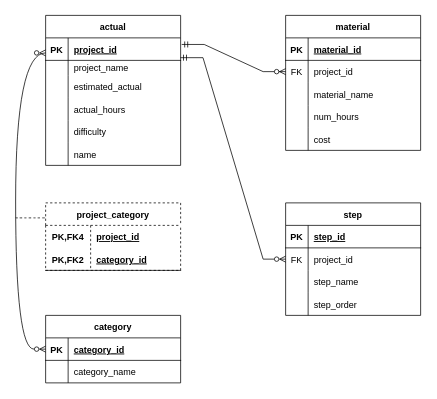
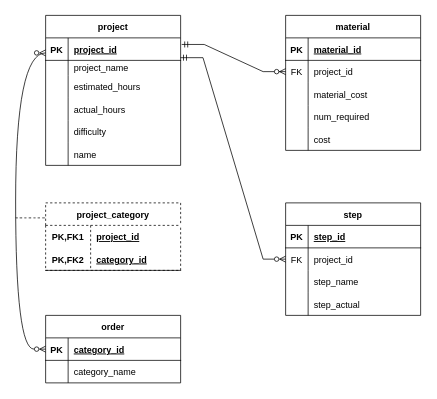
  <mxCell id="0" />
  <mxCell id="1" parent="0" />
- <mxCell id="2" value="actual" style="shape=table;startSize=30;container=1;collapsible=1;childLayout=tableLayout;fixedRows=1;rowLines=0;fontStyle=1;align=center;resizeLast=1;" parent="1" vertex="1"><mxGeometry x="60" y="20" width="180" height="200" as="geometry" /></mxCell>
+ <mxCell id="2" value="project" style="shape=table;startSize=30;container=1;collapsible=1;childLayout=tableLayout;fixedRows=1;rowLines=0;fontStyle=1;align=center;resizeLast=1;" parent="1" vertex="1"><mxGeometry x="60" y="20" width="180" height="200" as="geometry" /></mxCell>
  <mxCell id="3" value="" style="shape=tableRow;horizontal=0;startSize=0;swimlaneHead=0;swimlaneBody=0;fillColor=none;collapsible=0;dropTarget=0;points=[[0,0.5],[1,0.5]];portConstraint=eastwest;top=0;left=0;right=0;bottom=1;" parent="2" vertex="1"><mxGeometry y="30" width="180" height="30" as="geometry" /></mxCell>
  <mxCell id="4" value="PK" style="shape=partialRectangle;connectable=0;fillColor=none;top=0;left=0;bottom=0;right=0;fontStyle=1;overflow=hidden;" parent="3" vertex="1"><mxGeometry width="30" height="30" as="geometry"><mxRectangle width="30" height="30" as="alternateBounds" /></mxGeometry></mxCell>
  <mxCell id="5" value="project_id" style="shape=partialRectangle;connectable=0;fillColor=none;top=0;left=0;bottom=0;right=0;align=left;spacingLeft=6;fontStyle=5;overflow=hidden;" parent="3" vertex="1"><mxGeometry x="30" width="150" height="30" as="geometry"><mxRectangle width="150" height="30" as="alternateBounds" /></mxGeometry></mxCell>
  <mxCell id="6" value="" style="shape=tableRow;horizontal=0;startSize=0;swimlaneHead=0;swimlaneBody=0;fillColor=none;collapsible=0;dropTarget=0;points=[[0,0.5],[1,0.5]];portConstraint=eastwest;top=0;left=0;right=0;bottom=0;" parent="2" vertex="1"><mxGeometry y="60" width="180" height="20" as="geometry" /></mxCell>
  <mxCell id="7" value="" style="shape=partialRectangle;connectable=0;fillColor=none;top=0;left=0;bottom=0;right=0;editable=1;overflow=hidden;" parent="6" vertex="1"><mxGeometry width="30" height="20" as="geometry"><mxRectangle width="30" height="20" as="alternateBounds" /></mxGeometry></mxCell>
  <mxCell id="8" value="project_name" style="shape=partialRectangle;connectable=0;fillColor=none;top=0;left=0;bottom=0;right=0;align=left;spacingLeft=6;overflow=hidden;" parent="6" vertex="1"><mxGeometry x="30" width="150" height="20" as="geometry"><mxRectangle width="150" height="20" as="alternateBounds" /></mxGeometry></mxCell>
  <mxCell id="9" value="" style="shape=tableRow;horizontal=0;startSize=0;swimlaneHead=0;swimlaneBody=0;fillColor=none;collapsible=0;dropTarget=0;points=[[0,0.5],[1,0.5]];portConstraint=eastwest;top=0;left=0;right=0;bottom=0;" parent="2" vertex="1"><mxGeometry y="80" width="180" height="30" as="geometry" /></mxCell>
  <mxCell id="10" value="" style="shape=partialRectangle;connectable=0;fillColor=none;top=0;left=0;bottom=0;right=0;editable=1;overflow=hidden;" parent="9" vertex="1"><mxGeometry width="30" height="30" as="geometry"><mxRectangle width="30" height="30" as="alternateBounds" /></mxGeometry></mxCell>
- <mxCell id="11" value="estimated_actual" style="shape=partialRectangle;connectable=0;fillColor=none;top=0;left=0;bottom=0;right=0;align=left;spacingLeft=6;overflow=hidden;" parent="9" vertex="1"><mxGeometry x="30" width="150" height="30" as="geometry"><mxRectangle width="150" height="30" as="alternateBounds" /></mxGeometry></mxCell>
+ <mxCell id="11" value="estimated_hours" style="shape=partialRectangle;connectable=0;fillColor=none;top=0;left=0;bottom=0;right=0;align=left;spacingLeft=6;overflow=hidden;" parent="9" vertex="1"><mxGeometry x="30" width="150" height="30" as="geometry"><mxRectangle width="150" height="30" as="alternateBounds" /></mxGeometry></mxCell>
  <mxCell id="12" value="" style="shape=tableRow;horizontal=0;startSize=0;swimlaneHead=0;swimlaneBody=0;fillColor=none;collapsible=0;dropTarget=0;points=[[0,0.5],[1,0.5]];portConstraint=eastwest;top=0;left=0;right=0;bottom=0;" parent="2" vertex="1"><mxGeometry y="110" width="180" height="30" as="geometry" /></mxCell>
  <mxCell id="13" value="" style="shape=partialRectangle;connectable=0;fillColor=none;top=0;left=0;bottom=0;right=0;editable=1;overflow=hidden;" parent="12" vertex="1"><mxGeometry width="30" height="30" as="geometry"><mxRectangle width="30" height="30" as="alternateBounds" /></mxGeometry></mxCell>
  <mxCell id="14" value="actual_hours" style="shape=partialRectangle;connectable=0;fillColor=none;top=0;left=0;bottom=0;right=0;align=left;spacingLeft=6;overflow=hidden;" parent="12" vertex="1"><mxGeometry x="30" width="150" height="30" as="geometry"><mxRectangle width="150" height="30" as="alternateBounds" /></mxGeometry></mxCell>
  <mxCell id="15" style="shape=tableRow;horizontal=0;startSize=0;swimlaneHead=0;swimlaneBody=0;fillColor=none;collapsible=0;dropTarget=0;points=[[0,0.5],[1,0.5]];portConstraint=eastwest;top=0;left=0;right=0;bottom=0;" parent="2" vertex="1"><mxGeometry y="140" width="180" height="30" as="geometry" /></mxCell>
  <mxCell id="16" style="shape=partialRectangle;connectable=0;fillColor=none;top=0;left=0;bottom=0;right=0;editable=1;overflow=hidden;" parent="15" vertex="1"><mxGeometry width="30" height="30" as="geometry"><mxRectangle width="30" height="30" as="alternateBounds" /></mxGeometry></mxCell>
  <mxCell id="17" value="difficulty" style="shape=partialRectangle;connectable=0;fillColor=none;top=0;left=0;bottom=0;right=0;align=left;spacingLeft=6;overflow=hidden;" parent="15" vertex="1"><mxGeometry x="30" width="150" height="30" as="geometry"><mxRectangle width="150" height="30" as="alternateBounds" /></mxGeometry></mxCell>
  <mxCell id="18" style="shape=tableRow;horizontal=0;startSize=0;swimlaneHead=0;swimlaneBody=0;fillColor=none;collapsible=0;dropTarget=0;points=[[0,0.5],[1,0.5]];portConstraint=eastwest;top=0;left=0;right=0;bottom=0;" parent="2" vertex="1"><mxGeometry y="170" width="180" height="30" as="geometry" /></mxCell>
  <mxCell id="19" style="shape=partialRectangle;connectable=0;fillColor=none;top=0;left=0;bottom=0;right=0;editable=1;overflow=hidden;" parent="18" vertex="1"><mxGeometry width="30" height="30" as="geometry"><mxRectangle width="30" height="30" as="alternateBounds" /></mxGeometry></mxCell>
  <mxCell id="20" value="name" style="shape=partialRectangle;connectable=0;fillColor=none;top=0;left=0;bottom=0;right=0;align=left;spacingLeft=6;overflow=hidden;" parent="18" vertex="1"><mxGeometry x="30" width="150" height="30" as="geometry"><mxRectangle width="150" height="30" as="alternateBounds" /></mxGeometry></mxCell>
  <mxCell id="21" value="project_category" style="shape=table;startSize=30;container=1;collapsible=1;childLayout=tableLayout;fixedRows=1;rowLines=0;fontStyle=1;align=center;resizeLast=1;dashed=1;" parent="1" vertex="1"><mxGeometry x="60" y="270" width="180" height="90" as="geometry" /></mxCell>
  <mxCell id="22" value="" style="shape=tableRow;horizontal=0;startSize=0;swimlaneHead=0;swimlaneBody=0;fillColor=none;collapsible=0;dropTarget=0;points=[[0,0.5],[1,0.5]];portConstraint=eastwest;top=0;left=0;right=0;bottom=0;" parent="21" vertex="1"><mxGeometry y="30" width="180" height="30" as="geometry" /></mxCell>
- <mxCell id="23" value="PK,FK4" style="shape=partialRectangle;connectable=0;fillColor=none;top=0;left=0;bottom=0;right=0;fontStyle=1;overflow=hidden;" parent="22" vertex="1"><mxGeometry width="60" height="30" as="geometry"><mxRectangle width="60" height="30" as="alternateBounds" /></mxGeometry></mxCell>
+ <mxCell id="23" value="PK,FK1" style="shape=partialRectangle;connectable=0;fillColor=none;top=0;left=0;bottom=0;right=0;fontStyle=1;overflow=hidden;" parent="22" vertex="1"><mxGeometry width="60" height="30" as="geometry"><mxRectangle width="60" height="30" as="alternateBounds" /></mxGeometry></mxCell>
  <mxCell id="24" value="project_id" style="shape=partialRectangle;connectable=0;fillColor=none;top=0;left=0;bottom=0;right=0;align=left;spacingLeft=6;fontStyle=5;overflow=hidden;" parent="22" vertex="1"><mxGeometry x="60" width="120" height="30" as="geometry"><mxRectangle width="120" height="30" as="alternateBounds" /></mxGeometry></mxCell>
  <mxCell id="25" value="" style="shape=tableRow;horizontal=0;startSize=0;swimlaneHead=0;swimlaneBody=0;fillColor=none;collapsible=0;dropTarget=0;points=[[0,0.5],[1,0.5]];portConstraint=eastwest;top=0;left=0;right=0;bottom=1;" parent="21" vertex="1"><mxGeometry y="60" width="180" height="30" as="geometry" /></mxCell>
  <mxCell id="26" value="PK,FK2" style="shape=partialRectangle;connectable=0;fillColor=none;top=0;left=0;bottom=0;right=0;fontStyle=1;overflow=hidden;" parent="25" vertex="1"><mxGeometry width="60" height="30" as="geometry"><mxRectangle width="60" height="30" as="alternateBounds" /></mxGeometry></mxCell>
  <mxCell id="27" value="category_id" style="shape=partialRectangle;connectable=0;fillColor=none;top=0;left=0;bottom=0;right=0;align=left;spacingLeft=6;fontStyle=5;overflow=hidden;" parent="25" vertex="1"><mxGeometry x="60" width="120" height="30" as="geometry"><mxRectangle width="120" height="30" as="alternateBounds" /></mxGeometry></mxCell>
  <mxCell id="28" value="material" style="shape=table;startSize=30;container=1;collapsible=1;childLayout=tableLayout;fixedRows=1;rowLines=0;fontStyle=1;align=center;resizeLast=1;" parent="1" vertex="1"><mxGeometry x="380" y="20" width="180" height="180" as="geometry" /></mxCell>
  <mxCell id="29" value="" style="shape=tableRow;horizontal=0;startSize=0;swimlaneHead=0;swimlaneBody=0;fillColor=none;collapsible=0;dropTarget=0;points=[[0,0.5],[1,0.5]];portConstraint=eastwest;top=0;left=0;right=0;bottom=1;" parent="28" vertex="1"><mxGeometry y="30" width="180" height="30" as="geometry" /></mxCell>
  <mxCell id="30" value="PK" style="shape=partialRectangle;connectable=0;fillColor=none;top=0;left=0;bottom=0;right=0;fontStyle=1;overflow=hidden;" parent="29" vertex="1"><mxGeometry width="30" height="30" as="geometry"><mxRectangle width="30" height="30" as="alternateBounds" /></mxGeometry></mxCell>
  <mxCell id="31" value="material_id" style="shape=partialRectangle;connectable=0;fillColor=none;top=0;left=0;bottom=0;right=0;align=left;spacingLeft=6;fontStyle=5;overflow=hidden;" parent="29" vertex="1"><mxGeometry x="30" width="150" height="30" as="geometry"><mxRectangle width="150" height="30" as="alternateBounds" /></mxGeometry></mxCell>
  <mxCell id="32" value="" style="shape=tableRow;horizontal=0;startSize=0;swimlaneHead=0;swimlaneBody=0;fillColor=none;collapsible=0;dropTarget=0;points=[[0,0.5],[1,0.5]];portConstraint=eastwest;top=0;left=0;right=0;bottom=0;" parent="28" vertex="1"><mxGeometry y="60" width="180" height="30" as="geometry" /></mxCell>
  <mxCell id="33" value="FK" style="shape=partialRectangle;connectable=0;fillColor=none;top=0;left=0;bottom=0;right=0;editable=1;overflow=hidden;" parent="32" vertex="1"><mxGeometry width="30" height="30" as="geometry"><mxRectangle width="30" height="30" as="alternateBounds" /></mxGeometry></mxCell>
  <mxCell id="34" value="project_id" style="shape=partialRectangle;connectable=0;fillColor=none;top=0;left=0;bottom=0;right=0;align=left;spacingLeft=6;overflow=hidden;" parent="32" vertex="1"><mxGeometry x="30" width="150" height="30" as="geometry"><mxRectangle width="150" height="30" as="alternateBounds" /></mxGeometry></mxCell>
  <mxCell id="35" value="" style="shape=tableRow;horizontal=0;startSize=0;swimlaneHead=0;swimlaneBody=0;fillColor=none;collapsible=0;dropTarget=0;points=[[0,0.5],[1,0.5]];portConstraint=eastwest;top=0;left=0;right=0;bottom=0;" parent="28" vertex="1"><mxGeometry y="90" width="180" height="30" as="geometry" /></mxCell>
  <mxCell id="36" value="" style="shape=partialRectangle;connectable=0;fillColor=none;top=0;left=0;bottom=0;right=0;editable=1;overflow=hidden;" parent="35" vertex="1"><mxGeometry width="30" height="30" as="geometry"><mxRectangle width="30" height="30" as="alternateBounds" /></mxGeometry></mxCell>
- <mxCell id="37" value="material_name" style="shape=partialRectangle;connectable=0;fillColor=none;top=0;left=0;bottom=0;right=0;align=left;spacingLeft=6;overflow=hidden;" parent="35" vertex="1"><mxGeometry x="30" width="150" height="30" as="geometry"><mxRectangle width="150" height="30" as="alternateBounds" /></mxGeometry></mxCell>
+ <mxCell id="37" value="material_cost" style="shape=partialRectangle;connectable=0;fillColor=none;top=0;left=0;bottom=0;right=0;align=left;spacingLeft=6;overflow=hidden;" parent="35" vertex="1"><mxGeometry x="30" width="150" height="30" as="geometry"><mxRectangle width="150" height="30" as="alternateBounds" /></mxGeometry></mxCell>
  <mxCell id="38" value="" style="shape=tableRow;horizontal=0;startSize=0;swimlaneHead=0;swimlaneBody=0;fillColor=none;collapsible=0;dropTarget=0;points=[[0,0.5],[1,0.5]];portConstraint=eastwest;top=0;left=0;right=0;bottom=0;" parent="28" vertex="1"><mxGeometry y="120" width="180" height="30" as="geometry" /></mxCell>
  <mxCell id="39" value="" style="shape=partialRectangle;connectable=0;fillColor=none;top=0;left=0;bottom=0;right=0;editable=1;overflow=hidden;" parent="38" vertex="1"><mxGeometry width="30" height="30" as="geometry"><mxRectangle width="30" height="30" as="alternateBounds" /></mxGeometry></mxCell>
- <mxCell id="40" value="num_hours" style="shape=partialRectangle;connectable=0;fillColor=none;top=0;left=0;bottom=0;right=0;align=left;spacingLeft=6;overflow=hidden;" parent="38" vertex="1"><mxGeometry x="30" width="150" height="30" as="geometry"><mxRectangle width="150" height="30" as="alternateBounds" /></mxGeometry></mxCell>
+ <mxCell id="40" value="num_required" style="shape=partialRectangle;connectable=0;fillColor=none;top=0;left=0;bottom=0;right=0;align=left;spacingLeft=6;overflow=hidden;" parent="38" vertex="1"><mxGeometry x="30" width="150" height="30" as="geometry"><mxRectangle width="150" height="30" as="alternateBounds" /></mxGeometry></mxCell>
  <mxCell id="41" style="shape=tableRow;horizontal=0;startSize=0;swimlaneHead=0;swimlaneBody=0;fillColor=none;collapsible=0;dropTarget=0;points=[[0,0.5],[1,0.5]];portConstraint=eastwest;top=0;left=0;right=0;bottom=0;" parent="28" vertex="1"><mxGeometry y="150" width="180" height="30" as="geometry" /></mxCell>
  <mxCell id="42" style="shape=partialRectangle;connectable=0;fillColor=none;top=0;left=0;bottom=0;right=0;editable=1;overflow=hidden;" parent="41" vertex="1"><mxGeometry width="30" height="30" as="geometry"><mxRectangle width="30" height="30" as="alternateBounds" /></mxGeometry></mxCell>
  <mxCell id="43" value="cost" style="shape=partialRectangle;connectable=0;fillColor=none;top=0;left=0;bottom=0;right=0;align=left;spacingLeft=6;overflow=hidden;" parent="41" vertex="1"><mxGeometry x="30" width="150" height="30" as="geometry"><mxRectangle width="150" height="30" as="alternateBounds" /></mxGeometry></mxCell>
- <mxCell id="44" value="category" style="shape=table;startSize=30;container=1;collapsible=1;childLayout=tableLayout;fixedRows=1;rowLines=0;fontStyle=1;align=center;resizeLast=1;" parent="1" vertex="1"><mxGeometry x="60" y="420" width="180" height="90" as="geometry" /></mxCell>
+ <mxCell id="44" value="order" style="shape=table;startSize=30;container=1;collapsible=1;childLayout=tableLayout;fixedRows=1;rowLines=0;fontStyle=1;align=center;resizeLast=1;" parent="1" vertex="1"><mxGeometry x="60" y="420" width="180" height="90" as="geometry" /></mxCell>
  <mxCell id="45" value="" style="shape=tableRow;horizontal=0;startSize=0;swimlaneHead=0;swimlaneBody=0;fillColor=none;collapsible=0;dropTarget=0;points=[[0,0.5],[1,0.5]];portConstraint=eastwest;top=0;left=0;right=0;bottom=1;" parent="44" vertex="1"><mxGeometry y="30" width="180" height="30" as="geometry" /></mxCell>
  <mxCell id="46" value="PK" style="shape=partialRectangle;connectable=0;fillColor=none;top=0;left=0;bottom=0;right=0;fontStyle=1;overflow=hidden;" parent="45" vertex="1"><mxGeometry width="30" height="30" as="geometry"><mxRectangle width="30" height="30" as="alternateBounds" /></mxGeometry></mxCell>
  <mxCell id="47" value="category_id" style="shape=partialRectangle;connectable=0;fillColor=none;top=0;left=0;bottom=0;right=0;align=left;spacingLeft=6;fontStyle=5;overflow=hidden;" parent="45" vertex="1"><mxGeometry x="30" width="150" height="30" as="geometry"><mxRectangle width="150" height="30" as="alternateBounds" /></mxGeometry></mxCell>
  <mxCell id="48" value="" style="shape=tableRow;horizontal=0;startSize=0;swimlaneHead=0;swimlaneBody=0;fillColor=none;collapsible=0;dropTarget=0;points=[[0,0.5],[1,0.5]];portConstraint=eastwest;top=0;left=0;right=0;bottom=0;" parent="44" vertex="1"><mxGeometry y="60" width="180" height="30" as="geometry" /></mxCell>
  <mxCell id="49" value="" style="shape=partialRectangle;connectable=0;fillColor=none;top=0;left=0;bottom=0;right=0;editable=1;overflow=hidden;" parent="48" vertex="1"><mxGeometry width="30" height="30" as="geometry"><mxRectangle width="30" height="30" as="alternateBounds" /></mxGeometry></mxCell>
  <mxCell id="50" value="category_name" style="shape=partialRectangle;connectable=0;fillColor=none;top=0;left=0;bottom=0;right=0;align=left;spacingLeft=6;overflow=hidden;" parent="48" vertex="1"><mxGeometry x="30" width="150" height="30" as="geometry"><mxRectangle width="150" height="30" as="alternateBounds" /></mxGeometry></mxCell>
  <mxCell id="51" value="step" style="shape=table;startSize=30;container=1;collapsible=1;childLayout=tableLayout;fixedRows=1;rowLines=0;fontStyle=1;align=center;resizeLast=1;" parent="1" vertex="1"><mxGeometry x="380" y="270" width="180" height="150" as="geometry" /></mxCell>
  <mxCell id="52" value="" style="shape=tableRow;horizontal=0;startSize=0;swimlaneHead=0;swimlaneBody=0;fillColor=none;collapsible=0;dropTarget=0;points=[[0,0.5],[1,0.5]];portConstraint=eastwest;top=0;left=0;right=0;bottom=1;" parent="51" vertex="1"><mxGeometry y="30" width="180" height="30" as="geometry" /></mxCell>
  <mxCell id="53" value="PK" style="shape=partialRectangle;connectable=0;fillColor=none;top=0;left=0;bottom=0;right=0;fontStyle=1;overflow=hidden;" parent="52" vertex="1"><mxGeometry width="30" height="30" as="geometry"><mxRectangle width="30" height="30" as="alternateBounds" /></mxGeometry></mxCell>
  <mxCell id="54" value="step_id" style="shape=partialRectangle;connectable=0;fillColor=none;top=0;left=0;bottom=0;right=0;align=left;spacingLeft=6;fontStyle=5;overflow=hidden;" parent="52" vertex="1"><mxGeometry x="30" width="150" height="30" as="geometry"><mxRectangle width="150" height="30" as="alternateBounds" /></mxGeometry></mxCell>
  <mxCell id="55" value="" style="shape=tableRow;horizontal=0;startSize=0;swimlaneHead=0;swimlaneBody=0;fillColor=none;collapsible=0;dropTarget=0;points=[[0,0.5],[1,0.5]];portConstraint=eastwest;top=0;left=0;right=0;bottom=0;" parent="51" vertex="1"><mxGeometry y="60" width="180" height="30" as="geometry" /></mxCell>
  <mxCell id="56" value="FK" style="shape=partialRectangle;connectable=0;fillColor=none;top=0;left=0;bottom=0;right=0;editable=1;overflow=hidden;" parent="55" vertex="1"><mxGeometry width="30" height="30" as="geometry"><mxRectangle width="30" height="30" as="alternateBounds" /></mxGeometry></mxCell>
  <mxCell id="57" value="project_id" style="shape=partialRectangle;connectable=0;fillColor=none;top=0;left=0;bottom=0;right=0;align=left;spacingLeft=6;overflow=hidden;" parent="55" vertex="1"><mxGeometry x="30" width="150" height="30" as="geometry"><mxRectangle width="150" height="30" as="alternateBounds" /></mxGeometry></mxCell>
  <mxCell id="58" value="" style="shape=tableRow;horizontal=0;startSize=0;swimlaneHead=0;swimlaneBody=0;fillColor=none;collapsible=0;dropTarget=0;points=[[0,0.5],[1,0.5]];portConstraint=eastwest;top=0;left=0;right=0;bottom=0;" parent="51" vertex="1"><mxGeometry y="90" width="180" height="30" as="geometry" /></mxCell>
  <mxCell id="59" value="" style="shape=partialRectangle;connectable=0;fillColor=none;top=0;left=0;bottom=0;right=0;editable=1;overflow=hidden;" parent="58" vertex="1"><mxGeometry width="30" height="30" as="geometry"><mxRectangle width="30" height="30" as="alternateBounds" /></mxGeometry></mxCell>
  <mxCell id="60" value="step_name" style="shape=partialRectangle;connectable=0;fillColor=none;top=0;left=0;bottom=0;right=0;align=left;spacingLeft=6;overflow=hidden;" parent="58" vertex="1"><mxGeometry x="30" width="150" height="30" as="geometry"><mxRectangle width="150" height="30" as="alternateBounds" /></mxGeometry></mxCell>
  <mxCell id="61" value="" style="shape=tableRow;horizontal=0;startSize=0;swimlaneHead=0;swimlaneBody=0;fillColor=none;collapsible=0;dropTarget=0;points=[[0,0.5],[1,0.5]];portConstraint=eastwest;top=0;left=0;right=0;bottom=0;" parent="51" vertex="1"><mxGeometry y="120" width="180" height="30" as="geometry" /></mxCell>
  <mxCell id="62" value="" style="shape=partialRectangle;connectable=0;fillColor=none;top=0;left=0;bottom=0;right=0;editable=1;overflow=hidden;" parent="61" vertex="1"><mxGeometry width="30" height="30" as="geometry"><mxRectangle width="30" height="30" as="alternateBounds" /></mxGeometry></mxCell>
- <mxCell id="63" value="step_order" style="shape=partialRectangle;connectable=0;fillColor=none;top=0;left=0;bottom=0;right=0;align=left;spacingLeft=6;overflow=hidden;" parent="61" vertex="1"><mxGeometry x="30" width="150" height="30" as="geometry"><mxRectangle width="150" height="30" as="alternateBounds" /></mxGeometry></mxCell>
+ <mxCell id="63" value="step_actual" style="shape=partialRectangle;connectable=0;fillColor=none;top=0;left=0;bottom=0;right=0;align=left;spacingLeft=6;overflow=hidden;" parent="61" vertex="1"><mxGeometry x="30" width="150" height="30" as="geometry"><mxRectangle width="150" height="30" as="alternateBounds" /></mxGeometry></mxCell>
  <mxCell id="64" value="" style="edgeStyle=entityRelationEdgeStyle;fontSize=12;html=1;endArrow=ERzeroToMany;endFill=1;rounded=0;entryX=0;entryY=0.5;entryDx=0;entryDy=0;startArrow=ERmandOne;startFill=0;exitX=1.008;exitY=0.293;exitDx=0;exitDy=0;exitPerimeter=0;" parent="1" source="3" target="32" edge="1"><mxGeometry width="100" height="100" relative="1" as="geometry"><mxPoint x="155" y="170" as="sourcePoint" /><mxPoint x="255" y="70" as="targetPoint" /></mxGeometry></mxCell>
  <mxCell id="65" value="" style="edgeStyle=entityRelationEdgeStyle;fontSize=12;html=1;endArrow=ERmandOne;endFill=0;rounded=0;entryX=0.999;entryY=0.88;entryDx=0;entryDy=0;entryPerimeter=0;exitX=0;exitY=0.5;exitDx=0;exitDy=0;startArrow=ERzeroToMany;startFill=0;" parent="1" source="55" target="3" edge="1"><mxGeometry width="100" height="100" relative="1" as="geometry"><mxPoint x="140" y="260" as="sourcePoint" /><mxPoint x="210" y="140" as="targetPoint" /></mxGeometry></mxCell>
  <mxCell id="66" value="" style="edgeStyle=orthogonalEdgeStyle;fontSize=12;html=1;endArrow=ERzeroToMany;endFill=1;rounded=0;exitX=0;exitY=0.5;exitDx=0;exitDy=0;curved=1;startArrow=ERzeroToMany;startFill=0;" parent="1" source="45" edge="1"><mxGeometry width="100" height="100" relative="1" as="geometry"><mxPoint x="-40" y="170" as="sourcePoint" /><mxPoint x="60" y="70" as="targetPoint" /><Array as="points"><mxPoint x="20" y="465" /><mxPoint x="20" y="70" /></Array></mxGeometry></mxCell>
  <mxCell id="67" value="" style="endArrow=none;html=1;rounded=0;curved=1;dashed=1;" parent="1" edge="1"><mxGeometry relative="1" as="geometry"><mxPoint x="20" y="290" as="sourcePoint" /><mxPoint x="60" y="290" as="targetPoint" /></mxGeometry></mxCell>
